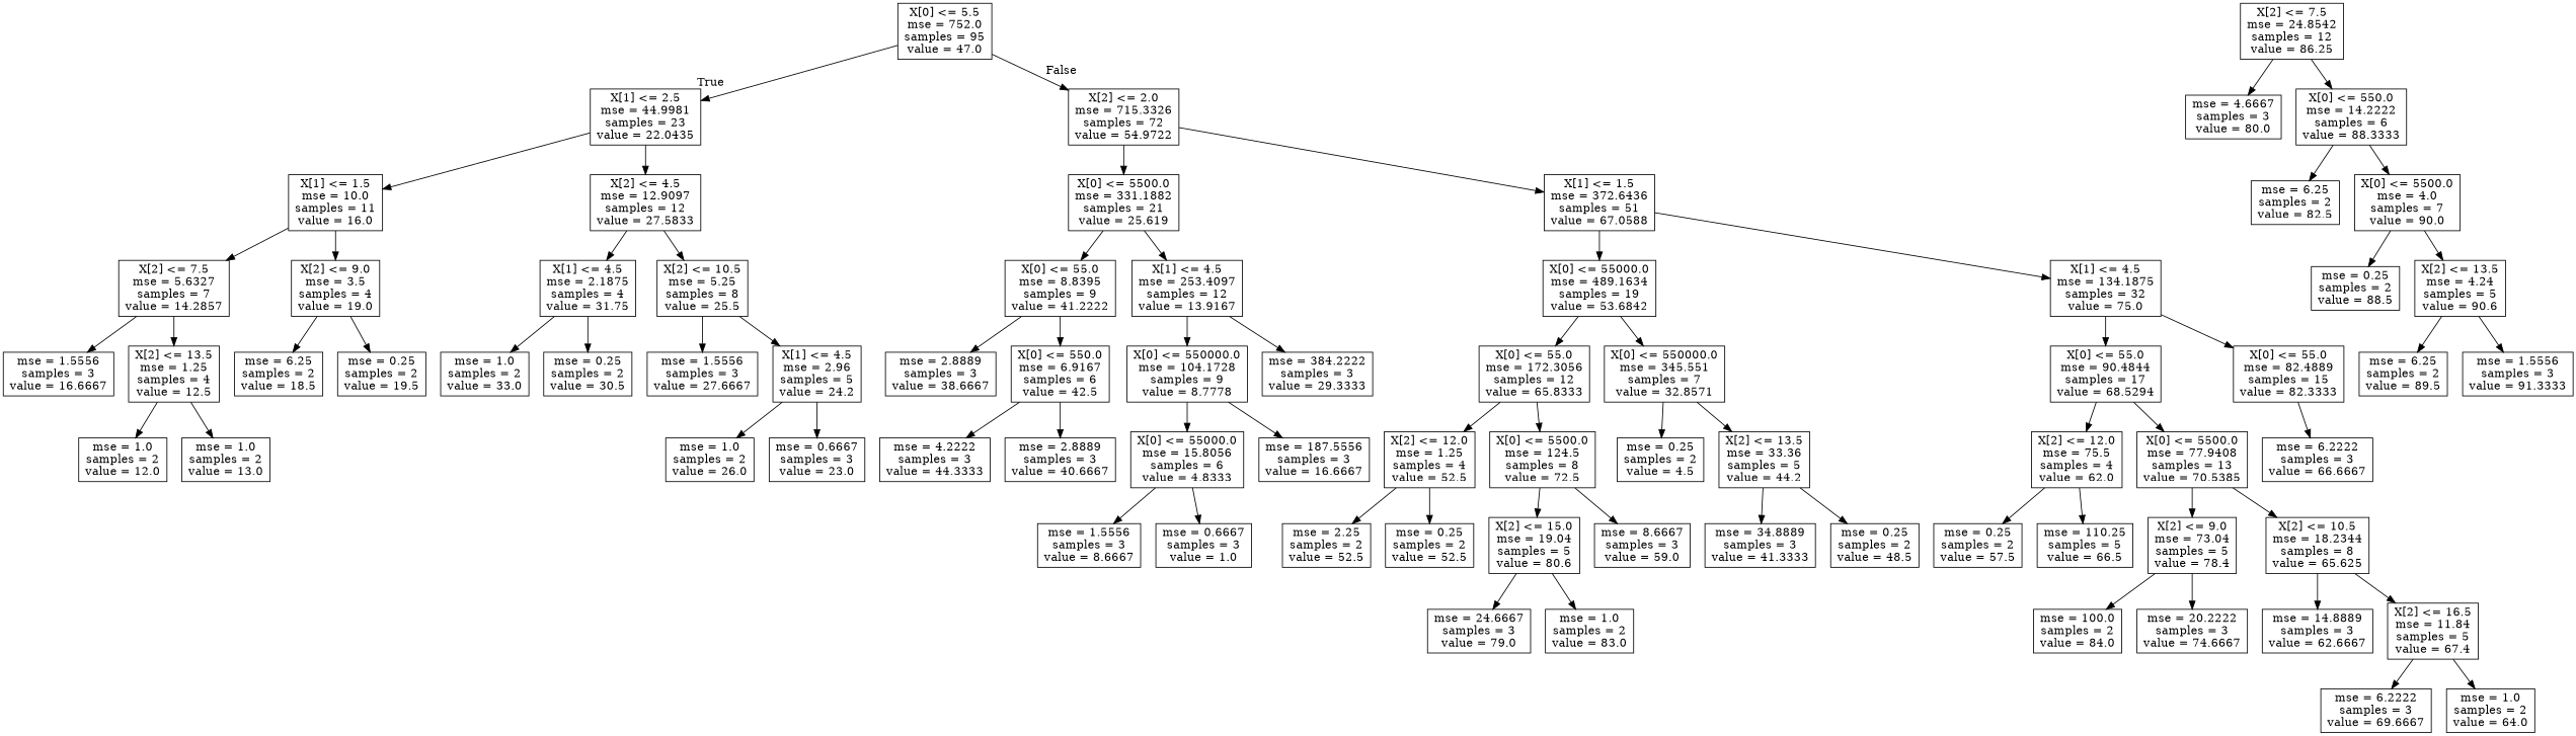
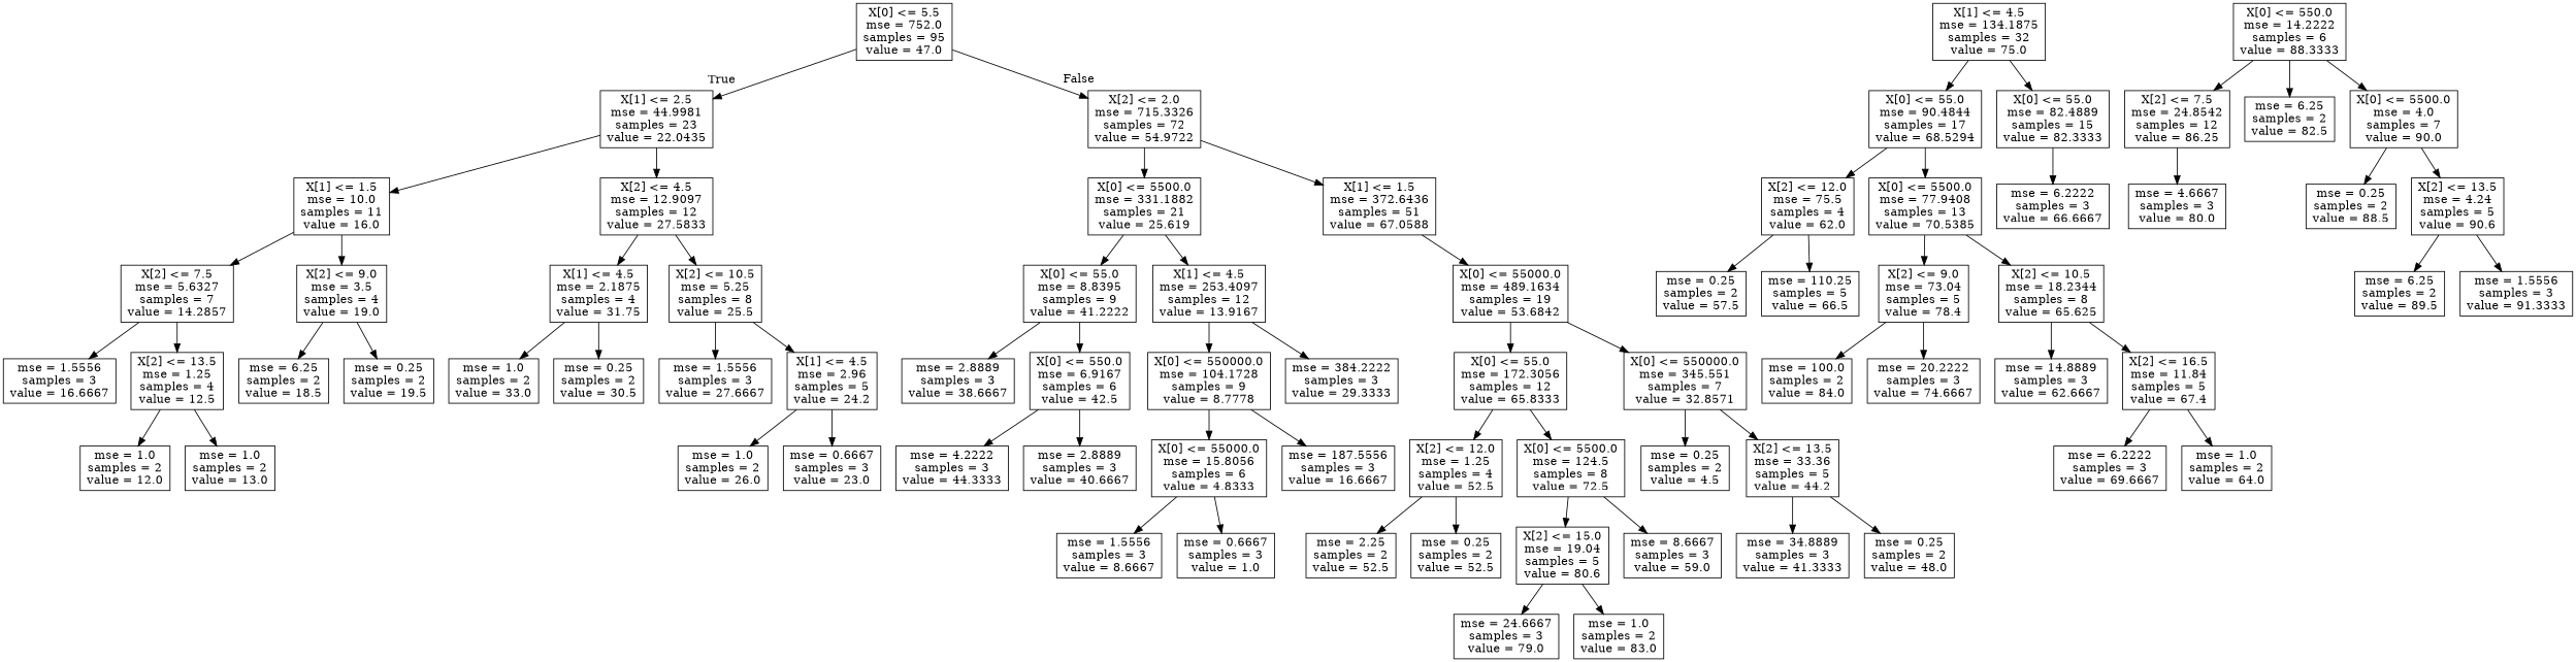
  digraph {
    node [shape=box]
    n1 [label="X[0] <= 5.5\nmse = 752.0\nsamples = 95\nvalue = 47.0"]
    n2 [label="X[1] <= 2.5\nmse = 44.9981\nsamples = 23\nvalue = 22.0435"]
    n3 [label="X[2] <= 2.0\nmse = 715.3326\nsamples = 72\nvalue = 54.9722"]
    n4 [label="X[1] <= 1.5\nmse = 10.0\nsamples = 11\nvalue = 16.0"]
    n5 [label="X[2] <= 4.5\nmse = 12.9097\nsamples = 12\nvalue = 27.5833"]
    n6 [label="X[0] <= 5500.0\nmse = 331.1882\nsamples = 21\nvalue = 25.619"]
    n7 [label="X[1] <= 1.5\nmse = 372.6436\nsamples = 51\nvalue = 67.0588"]
    n8 [label="X[2] <= 7.5\nmse = 5.6327\nsamples = 7\nvalue = 14.2857"]
    n9 [label="X[2] <= 9.0\nmse = 3.5\nsamples = 4\nvalue = 19.0"]
    n10 [label="X[1] <= 4.5\nmse = 2.1875\nsamples = 4\nvalue = 31.75"]
    n11 [label="X[2] <= 10.5\nmse = 5.25\nsamples = 8\nvalue = 25.5"]
    n12 [label="mse = 1.5556\nsamples = 3\nvalue = 16.6667"]
    n13 [label="X[2] <= 13.5\nmse = 1.25\nsamples = 4\nvalue = 12.5"]
    n14 [label="mse = 6.25\nsamples = 2\nvalue = 18.5"]
    n15 [label="mse = 0.25\nsamples = 2\nvalue = 19.5"]
    n16 [label="mse = 1.0\nsamples = 2\nvalue = 12.0"]
    n17 [label="mse = 1.0\nsamples = 2\nvalue = 13.0"]
    n18 [label="mse = 1.0\nsamples = 2\nvalue = 33.0"]
    n19 [label="mse = 0.25\nsamples = 2\nvalue = 30.5"]
    n20 [label="mse = 1.5556\nsamples = 3\nvalue = 27.6667"]
    n21 [label="X[1] <= 4.5\nmse = 2.96\nsamples = 5\nvalue = 24.2"]
    n22 [label="mse = 1.0\nsamples = 2\nvalue = 26.0"]
    n23 [label="mse = 0.6667\nsamples = 3\nvalue = 23.0"]
    n24 [label="X[0] <= 55.0\nmse = 8.8395\nsamples = 9\nvalue = 41.2222"]
    n25 [label="X[1] <= 4.5\nmse = 253.4097\nsamples = 12\nvalue = 13.9167"]
    n26 [label="X[0] <= 55000.0\nmse = 489.1634\nsamples = 19\nvalue = 53.6842"]
    n27 [label="X[1] <= 4.5\nmse = 134.1875\nsamples = 32\nvalue = 75.0"]
    n28 [label="mse = 2.8889\nsamples = 3\nvalue = 38.6667"]
    n29 [label="X[0] <= 550.0\nmse = 6.9167\nsamples = 6\nvalue = 42.5"]
    n30 [label="X[0] <= 550000.0\nmse = 104.1728\nsamples = 9\nvalue = 8.7778"]
    n31 [label="mse = 384.2222\nsamples = 3\nvalue = 29.3333"]
    n32 [label="mse = 4.2222\nsamples = 3\nvalue = 44.3333"]
    n33 [label="mse = 2.8889\nsamples = 3\nvalue = 40.6667"]
    n34 [label="X[0] <= 55000.0\nmse = 15.8056\nsamples = 6\nvalue = 4.8333"]
    n35 [label="mse = 187.5556\nsamples = 3\nvalue = 16.6667"]
    n36 [label="mse = 1.5556\nsamples = 3\nvalue = 8.6667"]
    n37 [label="mse = 0.6667\nsamples = 3\nvalue = 1.0"]
    n38 [label="X[0] <= 55.0\nmse = 172.3056\nsamples = 12\nvalue = 65.8333"]
    n39 [label="X[0] <= 550000.0\nmse = 345.551\nsamples = 7\nvalue = 32.8571"]
    n40 [label="X[0] <= 55.0\nmse = 90.4844\nsamples = 17\nvalue = 68.5294"]
    n41 [label="X[0] <= 55.0\nmse = 82.4889\nsamples = 15\nvalue = 82.3333"]
    n42 [label="X[2] <= 12.0\nmse = 1.25\nsamples = 4\nvalue = 52.5"]
    n43 [label="X[0] <= 5500.0\nmse = 124.5\nsamples = 8\nvalue = 72.5"]
    n44 [label="mse = 0.25\nsamples = 2\nvalue = 4.5"]
    n45 [label="X[2] <= 13.5\nmse = 33.36\nsamples = 5\nvalue = 44.2"]
    n46 [label="mse = 2.25\nsamples = 2\nvalue = 52.5"]
    n47 [label="mse = 0.25\nsamples = 2\nvalue = 52.5"]
    n48 [label="X[2] <= 15.0\nmse = 19.04\nsamples = 5\nvalue = 80.6"]
    n49 [label="mse = 8.6667\nsamples = 3\nvalue = 59.0"]
    n50 [label="mse = 24.6667\nsamples = 3\nvalue = 79.0"]
    n51 [label="mse = 1.0\nsamples = 2\nvalue = 83.0"]
    n52 [label="mse = 34.8889\nsamples = 3\nvalue = 41.3333"]
-   n53 [label="mse = 0.25\nsamples = 2\nvalue = 48.5"]
+   n53 [label="mse = 0.25\nsamples = 2\nvalue = 48.0"]
    n54 [label="X[2] <= 12.0\nmse = 75.5\nsamples = 4\nvalue = 62.0"]
    n55 [label="X[0] <= 5500.0\nmse = 77.9408\nsamples = 13\nvalue = 70.5385"]
    n56 [label="mse = 6.2222\nsamples = 3\nvalue = 66.6667"]
    n57 [label="mse = 0.25\nsamples = 2\nvalue = 57.5"]
    n58 [label="mse = 110.25\nsamples = 5\nvalue = 66.5"]
    n59 [label="X[2] <= 9.0\nmse = 73.04\nsamples = 5\nvalue = 78.4"]
    n60 [label="X[2] <= 10.5\nmse = 18.2344\nsamples = 8\nvalue = 65.625"]
    n61 [label="mse = 100.0\nsamples = 2\nvalue = 84.0"]
    n62 [label="mse = 20.2222\nsamples = 3\nvalue = 74.6667"]
    n63 [label="mse = 14.8889\nsamples = 3\nvalue = 62.6667"]
    n64 [label="X[2] <= 16.5\nmse = 11.84\nsamples = 5\nvalue = 67.4"]
    n65 [label="mse = 6.2222\nsamples = 3\nvalue = 69.6667"]
    n66 [label="mse = 1.0\nsamples = 2\nvalue = 64.0"]
    n67 [label="X[2] <= 7.5\nmse = 24.8542\nsamples = 12\nvalue = 86.25"]
    n68 [label="mse = 4.6667\nsamples = 3\nvalue = 80.0"]
    n69 [label="X[0] <= 550.0\nmse = 14.2222\nsamples = 6\nvalue = 88.3333"]
    n70 [label="mse = 6.25\nsamples = 2\nvalue = 82.5"]
    n71 [label="X[0] <= 5500.0\nmse = 4.0\nsamples = 7\nvalue = 90.0"]
    n72 [label="mse = 0.25\nsamples = 2\nvalue = 88.5"]
    n73 [label="X[2] <= 13.5\nmse = 4.24\nsamples = 5\nvalue = 90.6"]
    n74 [label="mse = 6.25\nsamples = 2\nvalue = 89.5"]
    n75 [label="mse = 1.5556\nsamples = 3\nvalue = 91.3333"]
    n1 -> n2 [headlabel=True labelangle=45 labeldistance=2.5]
    n1 -> n3 [headlabel=False labelangle=-45 labeldistance=2.5]
    n2 -> n4
    n2 -> n5
    n3 -> n6
    n3 -> n7
    n4 -> n8
    n4 -> n9
    n5 -> n10
    n5 -> n11
    n6 -> n24
    n6 -> n25
    n7 -> n26
-   n7 -> n27
    n8 -> n12
    n8 -> n13
    n9 -> n14
    n9 -> n15
    n10 -> n18
    n10 -> n19
    n11 -> n20
    n11 -> n21
    n13 -> n16
    n13 -> n17
    n21 -> n22
    n21 -> n23
    n24 -> n28
    n24 -> n29
    n25 -> n30
    n25 -> n31
    n26 -> n38
    n26 -> n39
    n27 -> n40
    n27 -> n41
    n29 -> n32
    n29 -> n33
    n30 -> n34
    n30 -> n35
    n34 -> n36
    n34 -> n37
    n38 -> n42
    n38 -> n43
    n39 -> n44
    n39 -> n45
    n40 -> n54
    n40 -> n55
    n41 -> n56
    n42 -> n46
    n42 -> n47
    n43 -> n48
    n43 -> n49
    n45 -> n52
    n45 -> n53
    n48 -> n50
    n48 -> n51
    n54 -> n57
    n54 -> n58
    n55 -> n59
    n55 -> n60
    n59 -> n61
    n59 -> n62
    n60 -> n63
    n60 -> n64
    n64 -> n65
    n64 -> n66
    n67 -> n68
-   n67 -> n69
+   n69 -> n67
    n69 -> n70
    n69 -> n71
    n71 -> n72
    n71 -> n73
    n73 -> n74
    n73 -> n75
  }
